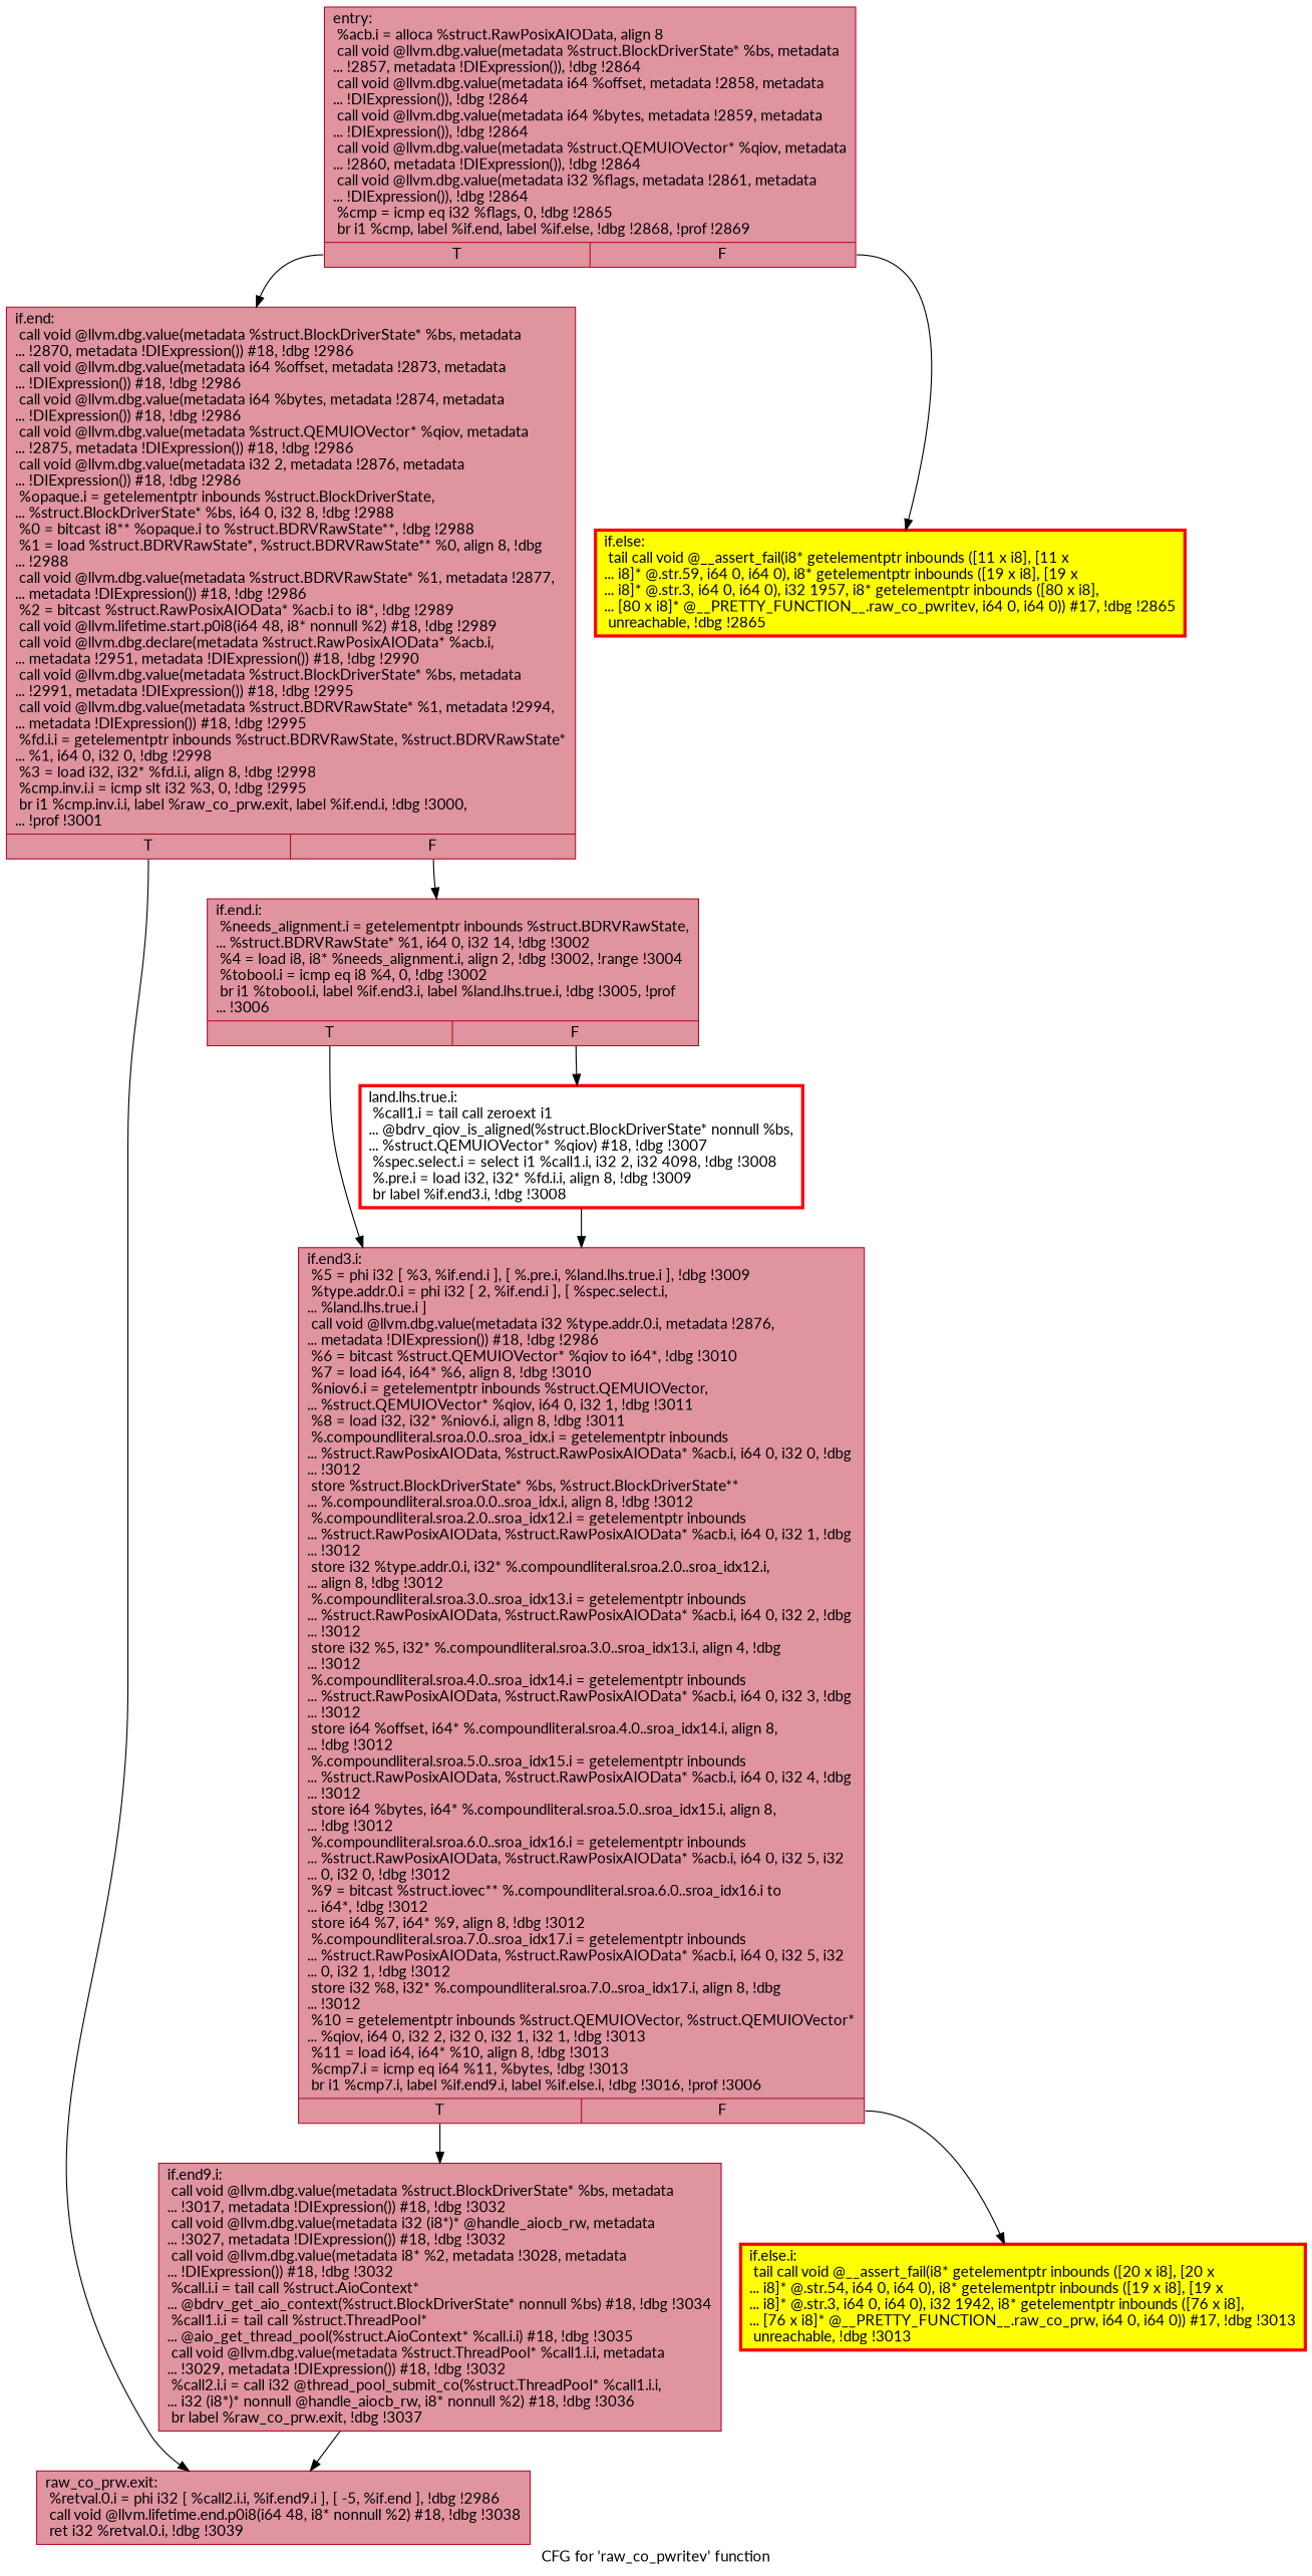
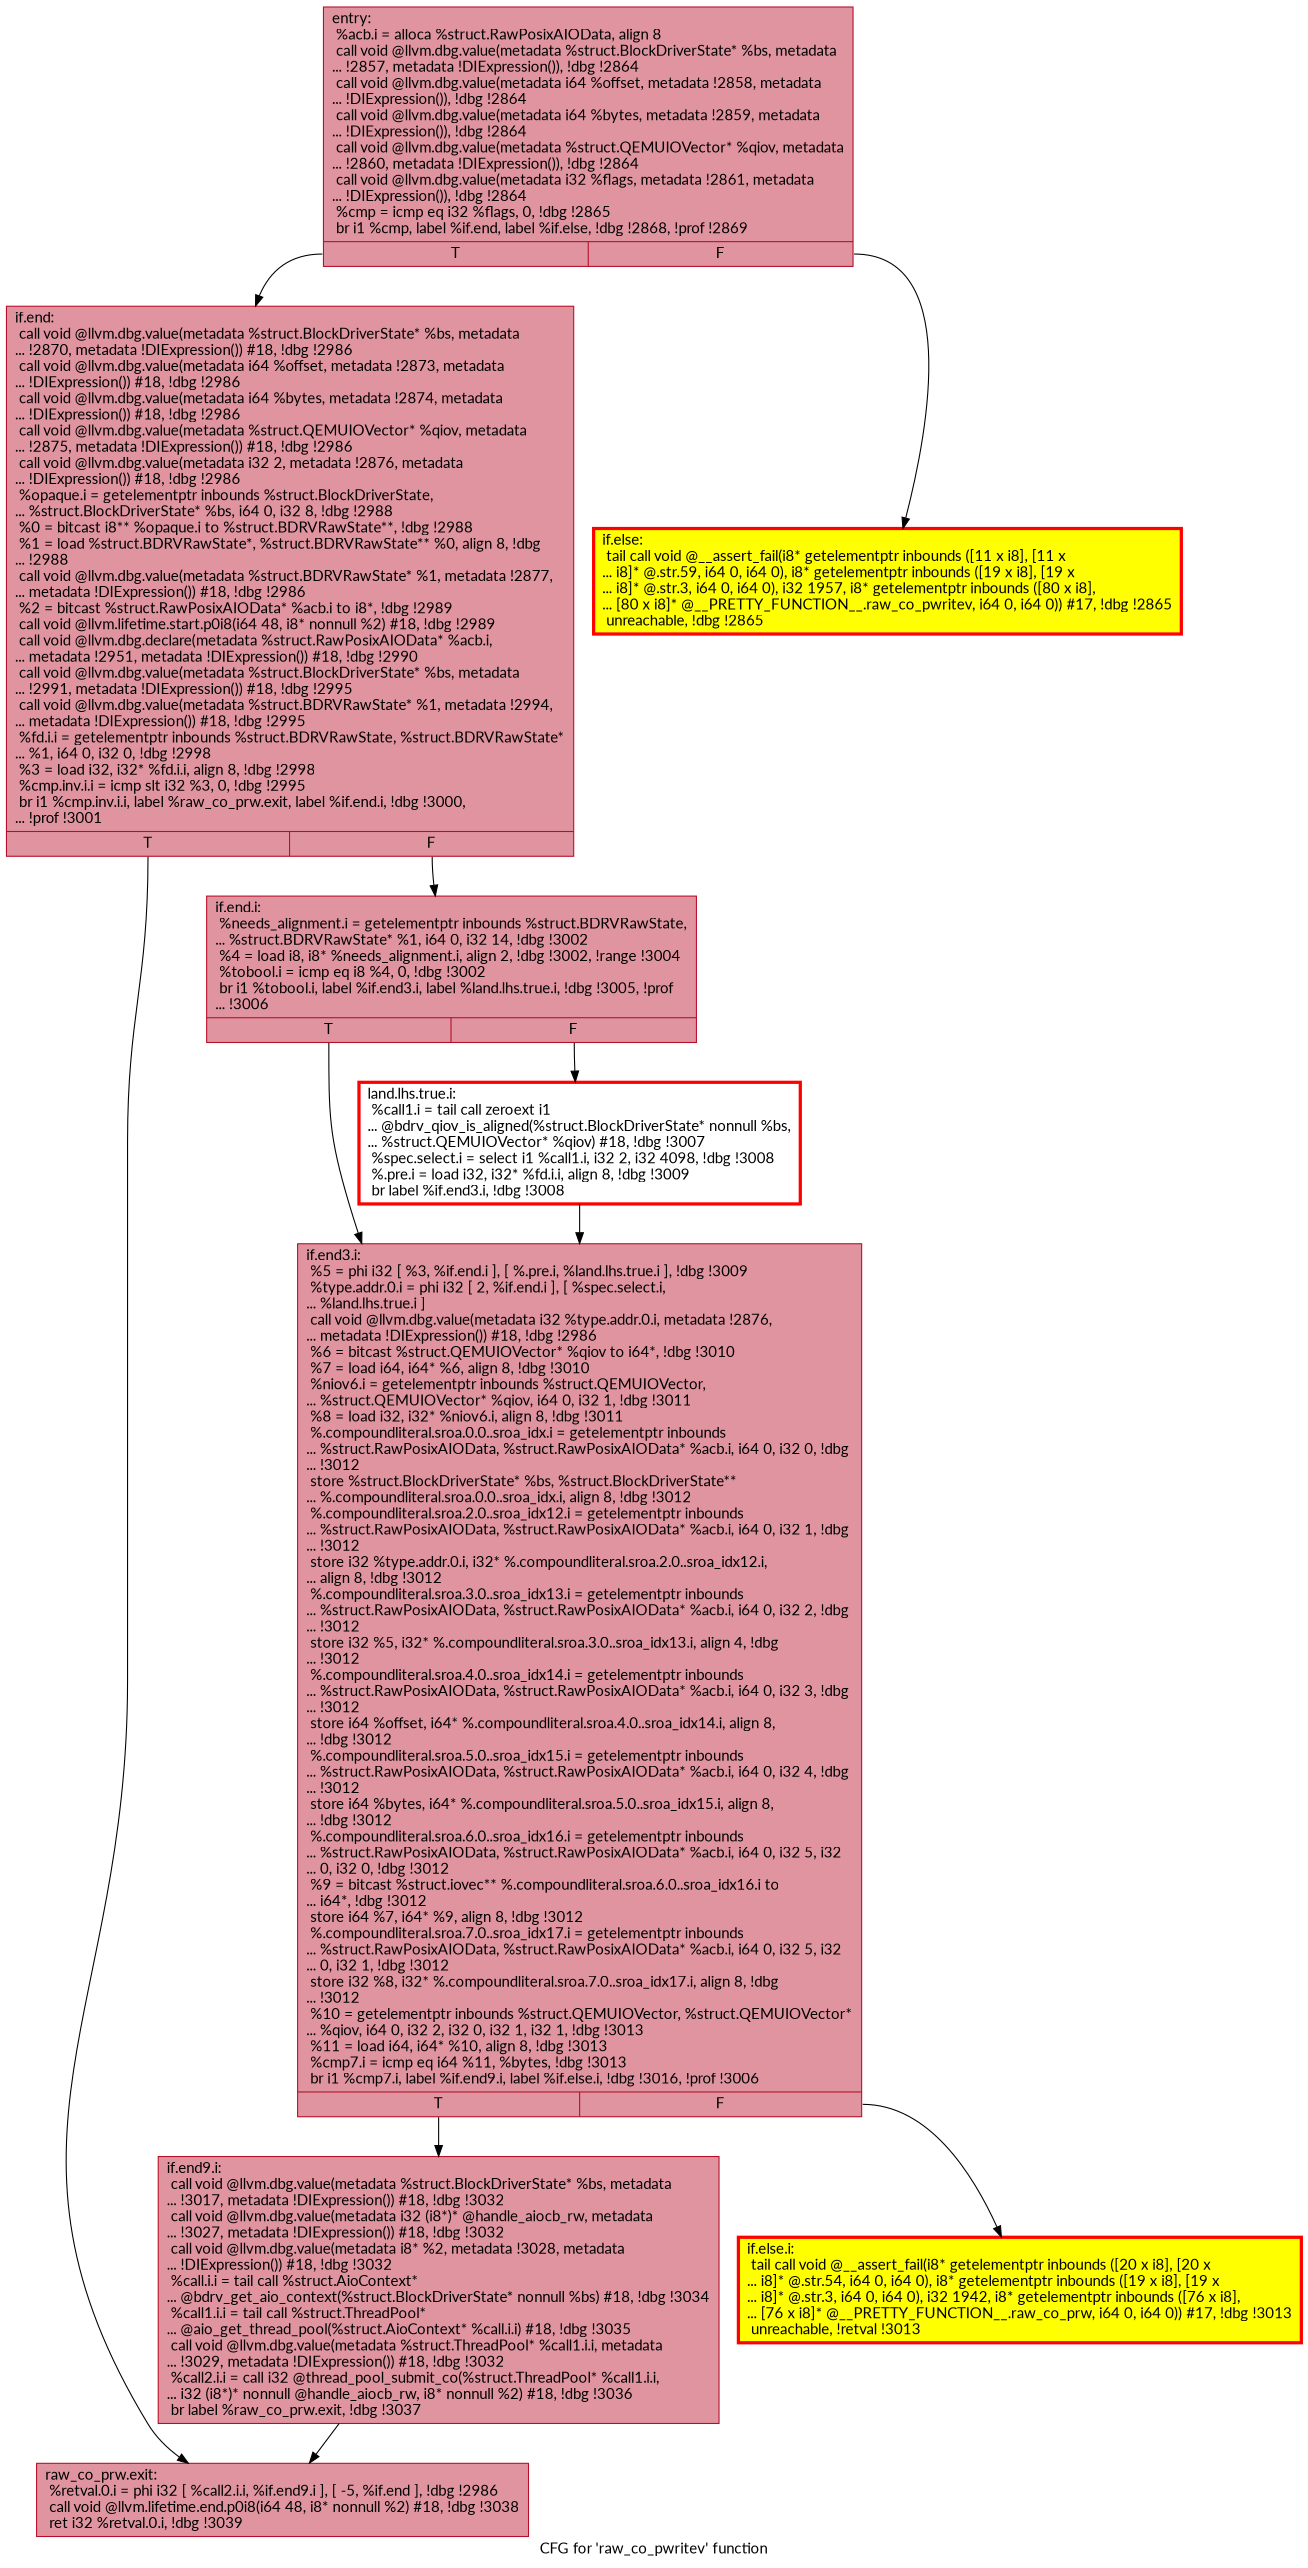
  digraph {
    label="CFG for 'raw_co_pwritev' function"
    fontname=Lato
    node [color="#b70d28ff" fillcolor="#b70d2870" shape=record style=filled fontname=Lato]
    edge [tailport=s0 fontname=Lato]
    n1 [label="{entry:\l  %acb.i = alloca %struct.RawPosixAIOData, align 8\l  call void @llvm.dbg.value(metadata %struct.BlockDriverState* %bs, metadata\l... !2857, metadata !DIExpression()), !dbg !2864\l  call void @llvm.dbg.value(metadata i64 %offset, metadata !2858, metadata\l... !DIExpression()), !dbg !2864\l  call void @llvm.dbg.value(metadata i64 %bytes, metadata !2859, metadata\l... !DIExpression()), !dbg !2864\l  call void @llvm.dbg.value(metadata %struct.QEMUIOVector* %qiov, metadata\l... !2860, metadata !DIExpression()), !dbg !2864\l  call void @llvm.dbg.value(metadata i32 %flags, metadata !2861, metadata\l... !DIExpression()), !dbg !2864\l  %cmp = icmp eq i32 %flags, 0, !dbg !2865\l  br i1 %cmp, label %if.end, label %if.else, !dbg !2868, !prof !2869\l|{<s0>T|<s1>F}}"]
    n2 [label="{if.end:                                           \l  call void @llvm.dbg.value(metadata %struct.BlockDriverState* %bs, metadata\l... !2870, metadata !DIExpression()) #18, !dbg !2986\l  call void @llvm.dbg.value(metadata i64 %offset, metadata !2873, metadata\l... !DIExpression()) #18, !dbg !2986\l  call void @llvm.dbg.value(metadata i64 %bytes, metadata !2874, metadata\l... !DIExpression()) #18, !dbg !2986\l  call void @llvm.dbg.value(metadata %struct.QEMUIOVector* %qiov, metadata\l... !2875, metadata !DIExpression()) #18, !dbg !2986\l  call void @llvm.dbg.value(metadata i32 2, metadata !2876, metadata\l... !DIExpression()) #18, !dbg !2986\l  %opaque.i = getelementptr inbounds %struct.BlockDriverState,\l... %struct.BlockDriverState* %bs, i64 0, i32 8, !dbg !2988\l  %0 = bitcast i8** %opaque.i to %struct.BDRVRawState**, !dbg !2988\l  %1 = load %struct.BDRVRawState*, %struct.BDRVRawState** %0, align 8, !dbg\l... !2988\l  call void @llvm.dbg.value(metadata %struct.BDRVRawState* %1, metadata !2877,\l... metadata !DIExpression()) #18, !dbg !2986\l  %2 = bitcast %struct.RawPosixAIOData* %acb.i to i8*, !dbg !2989\l  call void @llvm.lifetime.start.p0i8(i64 48, i8* nonnull %2) #18, !dbg !2989\l  call void @llvm.dbg.declare(metadata %struct.RawPosixAIOData* %acb.i,\l... metadata !2951, metadata !DIExpression()) #18, !dbg !2990\l  call void @llvm.dbg.value(metadata %struct.BlockDriverState* %bs, metadata\l... !2991, metadata !DIExpression()) #18, !dbg !2995\l  call void @llvm.dbg.value(metadata %struct.BDRVRawState* %1, metadata !2994,\l... metadata !DIExpression()) #18, !dbg !2995\l  %fd.i.i = getelementptr inbounds %struct.BDRVRawState, %struct.BDRVRawState*\l... %1, i64 0, i32 0, !dbg !2998\l  %3 = load i32, i32* %fd.i.i, align 8, !dbg !2998\l  %cmp.inv.i.i = icmp slt i32 %3, 0, !dbg !2995\l  br i1 %cmp.inv.i.i, label %raw_co_prw.exit, label %if.end.i, !dbg !3000,\l... !prof !3001\l|{<s0>T|<s1>F}}"]
    n3 [color=red fillcolor=yellow label="{if.else:                                          \l  tail call void @__assert_fail(i8* getelementptr inbounds ([11 x i8], [11 x\l... i8]* @.str.59, i64 0, i64 0), i8* getelementptr inbounds ([19 x i8], [19 x\l... i8]* @.str.3, i64 0, i64 0), i32 1957, i8* getelementptr inbounds ([80 x i8],\l... [80 x i8]* @__PRETTY_FUNCTION__.raw_co_pwritev, i64 0, i64 0)) #17, !dbg !2865\l  unreachable, !dbg !2865\l}" penwidth=3.0]
    n4 [label="{raw_co_prw.exit:                                  \l  %retval.0.i = phi i32 [ %call2.i.i, %if.end9.i ], [ -5, %if.end ], !dbg !2986\l  call void @llvm.lifetime.end.p0i8(i64 48, i8* nonnull %2) #18, !dbg !3038\l  ret i32 %retval.0.i, !dbg !3039\l}"]
    n5 [label="{if.end.i:                                         \l  %needs_alignment.i = getelementptr inbounds %struct.BDRVRawState,\l... %struct.BDRVRawState* %1, i64 0, i32 14, !dbg !3002\l  %4 = load i8, i8* %needs_alignment.i, align 2, !dbg !3002, !range !3004\l  %tobool.i = icmp eq i8 %4, 0, !dbg !3002\l  br i1 %tobool.i, label %if.end3.i, label %land.lhs.true.i, !dbg !3005, !prof\l... !3006\l|{<s0>T|<s1>F}}"]
    n6 [label="{if.end3.i:                                        \l  %5 = phi i32 [ %3, %if.end.i ], [ %.pre.i, %land.lhs.true.i ], !dbg !3009\l  %type.addr.0.i = phi i32 [ 2, %if.end.i ], [ %spec.select.i,\l... %land.lhs.true.i ]\l  call void @llvm.dbg.value(metadata i32 %type.addr.0.i, metadata !2876,\l... metadata !DIExpression()) #18, !dbg !2986\l  %6 = bitcast %struct.QEMUIOVector* %qiov to i64*, !dbg !3010\l  %7 = load i64, i64* %6, align 8, !dbg !3010\l  %niov6.i = getelementptr inbounds %struct.QEMUIOVector,\l... %struct.QEMUIOVector* %qiov, i64 0, i32 1, !dbg !3011\l  %8 = load i32, i32* %niov6.i, align 8, !dbg !3011\l  %.compoundliteral.sroa.0.0..sroa_idx.i = getelementptr inbounds\l... %struct.RawPosixAIOData, %struct.RawPosixAIOData* %acb.i, i64 0, i32 0, !dbg\l... !3012\l  store %struct.BlockDriverState* %bs, %struct.BlockDriverState**\l... %.compoundliteral.sroa.0.0..sroa_idx.i, align 8, !dbg !3012\l  %.compoundliteral.sroa.2.0..sroa_idx12.i = getelementptr inbounds\l... %struct.RawPosixAIOData, %struct.RawPosixAIOData* %acb.i, i64 0, i32 1, !dbg\l... !3012\l  store i32 %type.addr.0.i, i32* %.compoundliteral.sroa.2.0..sroa_idx12.i,\l... align 8, !dbg !3012\l  %.compoundliteral.sroa.3.0..sroa_idx13.i = getelementptr inbounds\l... %struct.RawPosixAIOData, %struct.RawPosixAIOData* %acb.i, i64 0, i32 2, !dbg\l... !3012\l  store i32 %5, i32* %.compoundliteral.sroa.3.0..sroa_idx13.i, align 4, !dbg\l... !3012\l  %.compoundliteral.sroa.4.0..sroa_idx14.i = getelementptr inbounds\l... %struct.RawPosixAIOData, %struct.RawPosixAIOData* %acb.i, i64 0, i32 3, !dbg\l... !3012\l  store i64 %offset, i64* %.compoundliteral.sroa.4.0..sroa_idx14.i, align 8,\l... !dbg !3012\l  %.compoundliteral.sroa.5.0..sroa_idx15.i = getelementptr inbounds\l... %struct.RawPosixAIOData, %struct.RawPosixAIOData* %acb.i, i64 0, i32 4, !dbg\l... !3012\l  store i64 %bytes, i64* %.compoundliteral.sroa.5.0..sroa_idx15.i, align 8,\l... !dbg !3012\l  %.compoundliteral.sroa.6.0..sroa_idx16.i = getelementptr inbounds\l... %struct.RawPosixAIOData, %struct.RawPosixAIOData* %acb.i, i64 0, i32 5, i32\l... 0, i32 0, !dbg !3012\l  %9 = bitcast %struct.iovec** %.compoundliteral.sroa.6.0..sroa_idx16.i to\l... i64*, !dbg !3012\l  store i64 %7, i64* %9, align 8, !dbg !3012\l  %.compoundliteral.sroa.7.0..sroa_idx17.i = getelementptr inbounds\l... %struct.RawPosixAIOData, %struct.RawPosixAIOData* %acb.i, i64 0, i32 5, i32\l... 0, i32 1, !dbg !3012\l  store i32 %8, i32* %.compoundliteral.sroa.7.0..sroa_idx17.i, align 8, !dbg\l... !3012\l  %10 = getelementptr inbounds %struct.QEMUIOVector, %struct.QEMUIOVector*\l... %qiov, i64 0, i32 2, i32 0, i32 1, i32 1, !dbg !3013\l  %11 = load i64, i64* %10, align 8, !dbg !3013\l  %cmp7.i = icmp eq i64 %11, %bytes, !dbg !3013\l  br i1 %cmp7.i, label %if.end9.i, label %if.else.i, !dbg !3016, !prof !3006\l|{<s0>T|<s1>F}}"]
    n7 [color=red label="{land.lhs.true.i:                                  \l  %call1.i = tail call zeroext i1\l... @bdrv_qiov_is_aligned(%struct.BlockDriverState* nonnull %bs,\l... %struct.QEMUIOVector* %qiov) #18, !dbg !3007\l  %spec.select.i = select i1 %call1.i, i32 2, i32 4098, !dbg !3008\l  %.pre.i = load i32, i32* %fd.i.i, align 8, !dbg !3009\l  br label %if.end3.i, !dbg !3008\l}" penwidth=3.0 fillcolor="" style=""]
    n8 [label="{if.end9.i:                                        \l  call void @llvm.dbg.value(metadata %struct.BlockDriverState* %bs, metadata\l... !3017, metadata !DIExpression()) #18, !dbg !3032\l  call void @llvm.dbg.value(metadata i32 (i8*)* @handle_aiocb_rw, metadata\l... !3027, metadata !DIExpression()) #18, !dbg !3032\l  call void @llvm.dbg.value(metadata i8* %2, metadata !3028, metadata\l... !DIExpression()) #18, !dbg !3032\l  %call.i.i = tail call %struct.AioContext*\l... @bdrv_get_aio_context(%struct.BlockDriverState* nonnull %bs) #18, !dbg !3034\l  %call1.i.i = tail call %struct.ThreadPool*\l... @aio_get_thread_pool(%struct.AioContext* %call.i.i) #18, !dbg !3035\l  call void @llvm.dbg.value(metadata %struct.ThreadPool* %call1.i.i, metadata\l... !3029, metadata !DIExpression()) #18, !dbg !3032\l  %call2.i.i = call i32 @thread_pool_submit_co(%struct.ThreadPool* %call1.i.i,\l... i32 (i8*)* nonnull @handle_aiocb_rw, i8* nonnull %2) #18, !dbg !3036\l  br label %raw_co_prw.exit, !dbg !3037\l}"]
-   n9 [color=red fillcolor=yellow label="{if.else.i:                                        \l  tail call void @__assert_fail(i8* getelementptr inbounds ([20 x i8], [20 x\l... i8]* @.str.54, i64 0, i64 0), i8* getelementptr inbounds ([19 x i8], [19 x\l... i8]* @.str.3, i64 0, i64 0), i32 1942, i8* getelementptr inbounds ([76 x i8],\l... [76 x i8]* @__PRETTY_FUNCTION__.raw_co_prw, i64 0, i64 0)) #17, !dbg !3013\l  unreachable, !dbg !3013\l}" penwidth=3.0]
+   n9 [color=red fillcolor=yellow label="{if.else.i:                                        \l  tail call void @__assert_fail(i8* getelementptr inbounds ([20 x i8], [20 x\l... i8]* @.str.54, i64 0, i64 0), i8* getelementptr inbounds ([19 x i8], [19 x\l... i8]* @.str.3, i64 0, i64 0), i32 1942, i8* getelementptr inbounds ([76 x i8],\l... [76 x i8]* @__PRETTY_FUNCTION__.raw_co_prw, i64 0, i64 0)) #17, !dbg !3013\l  unreachable, !retval !3013\l}" penwidth=3.0]
    n1 -> n2
    n1 -> n3 [tailport=s1]
    n2 -> n4
    n2 -> n5 [tailport=s1]
    n5 -> n6
    n5 -> n7 [tailport=s1]
    n6 -> n8
    n6 -> n9 [tailport=s1]
    n7 -> n6 [tailport=""]
    n8 -> n4 [tailport=""]
  }
